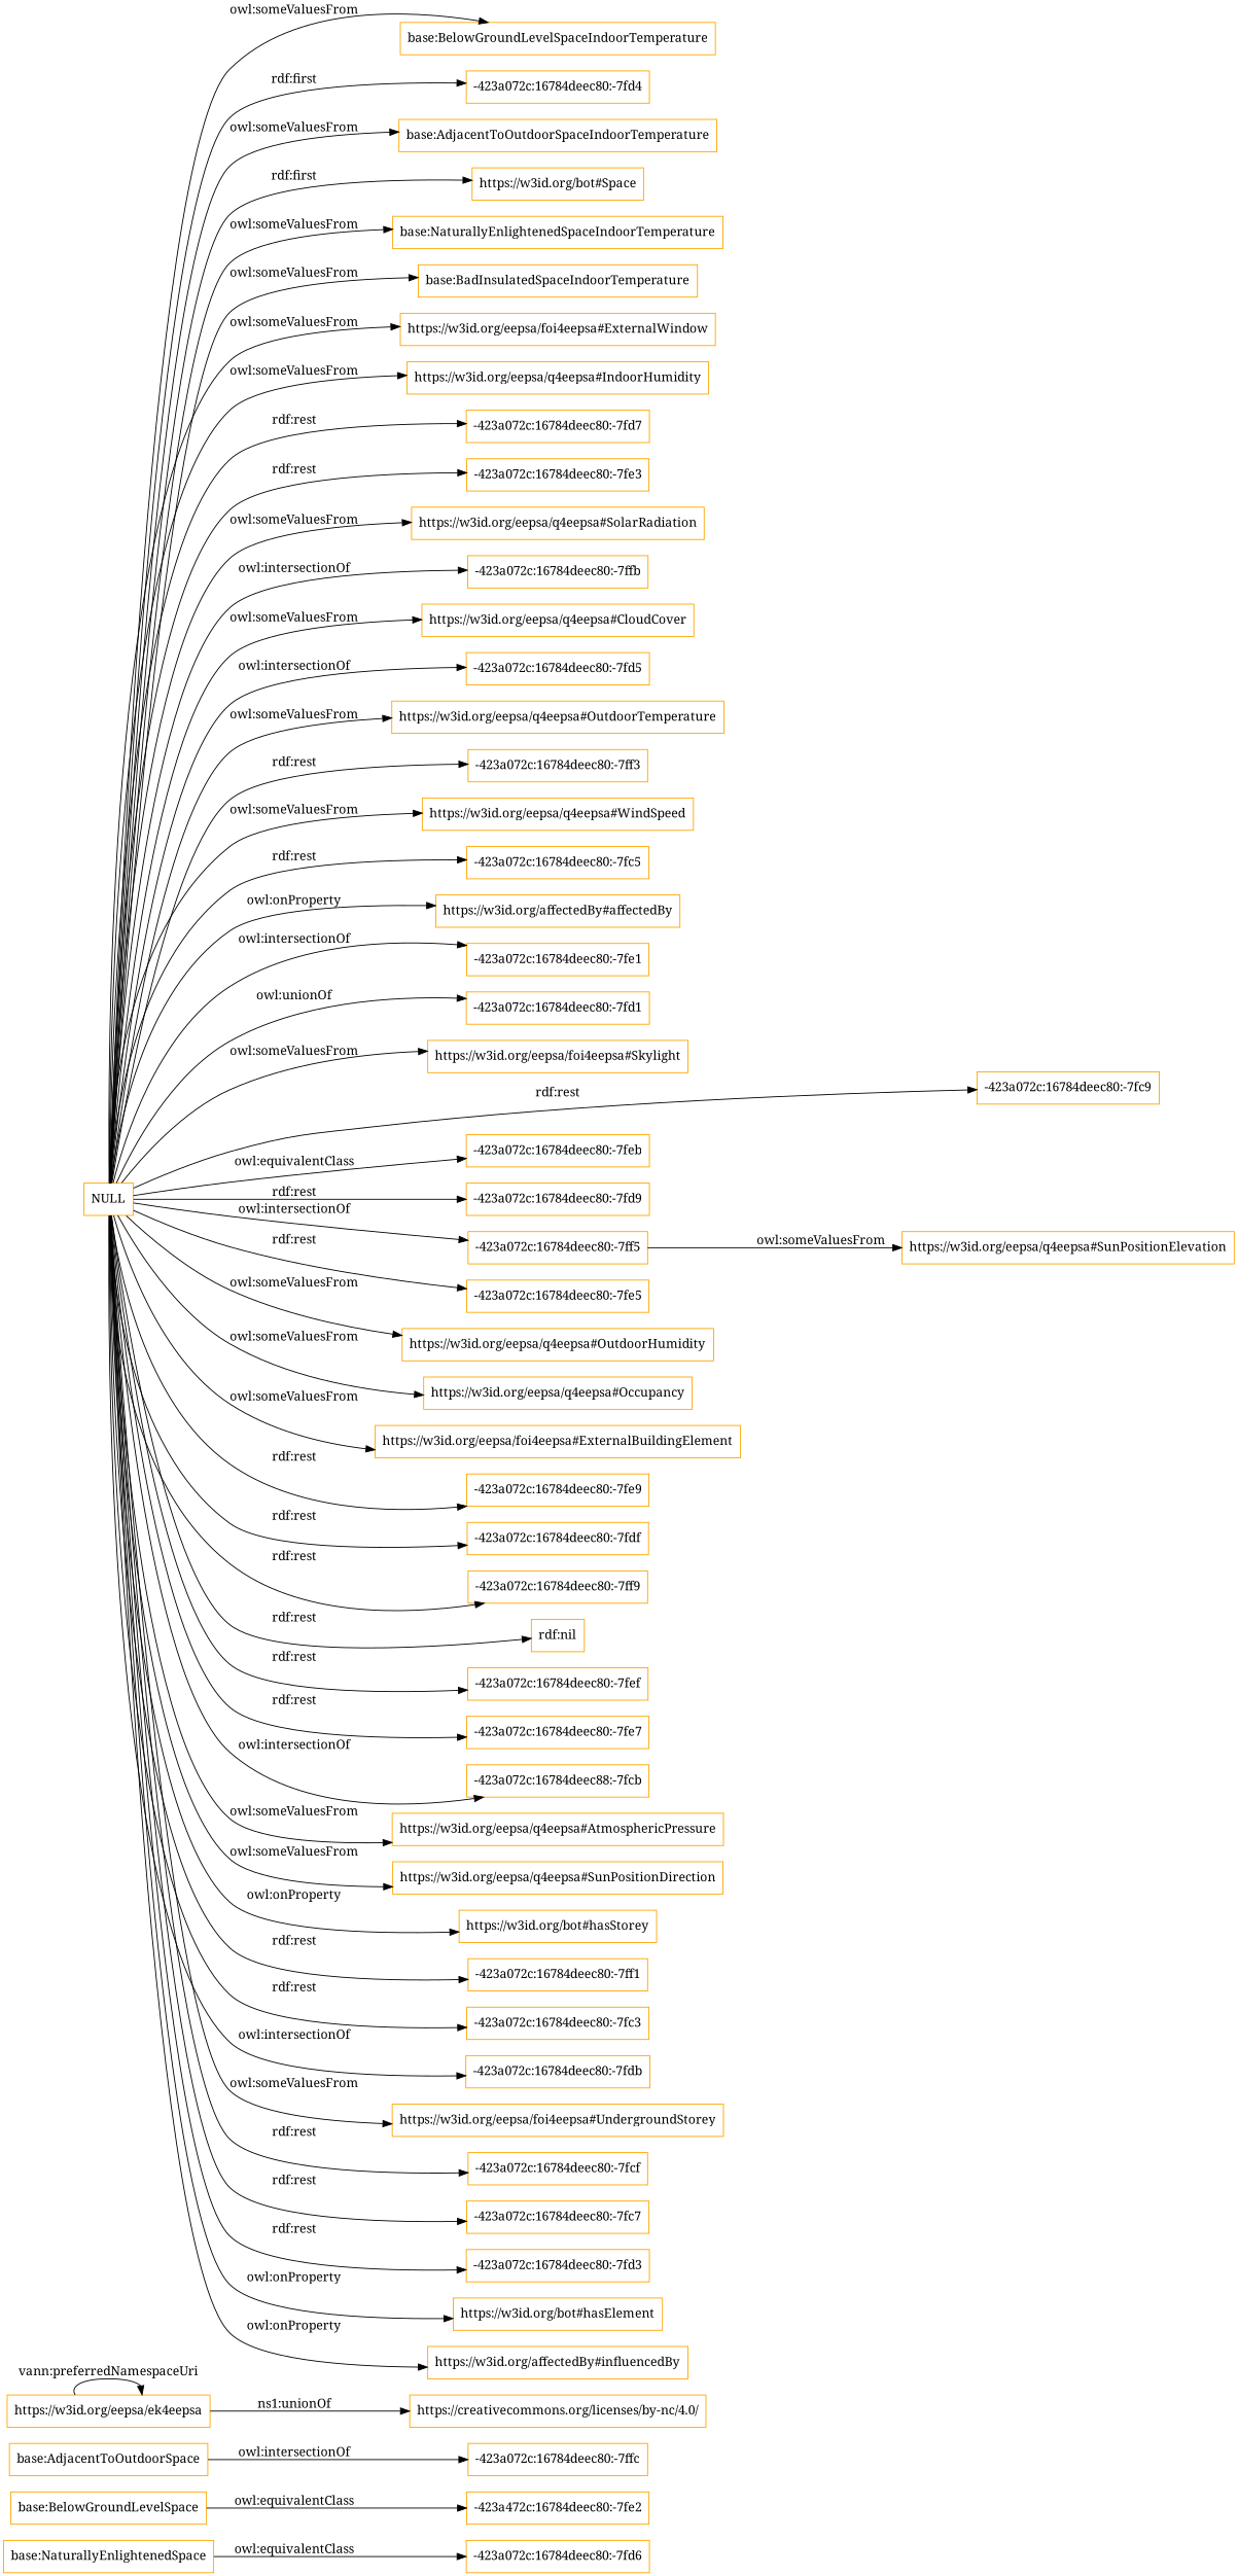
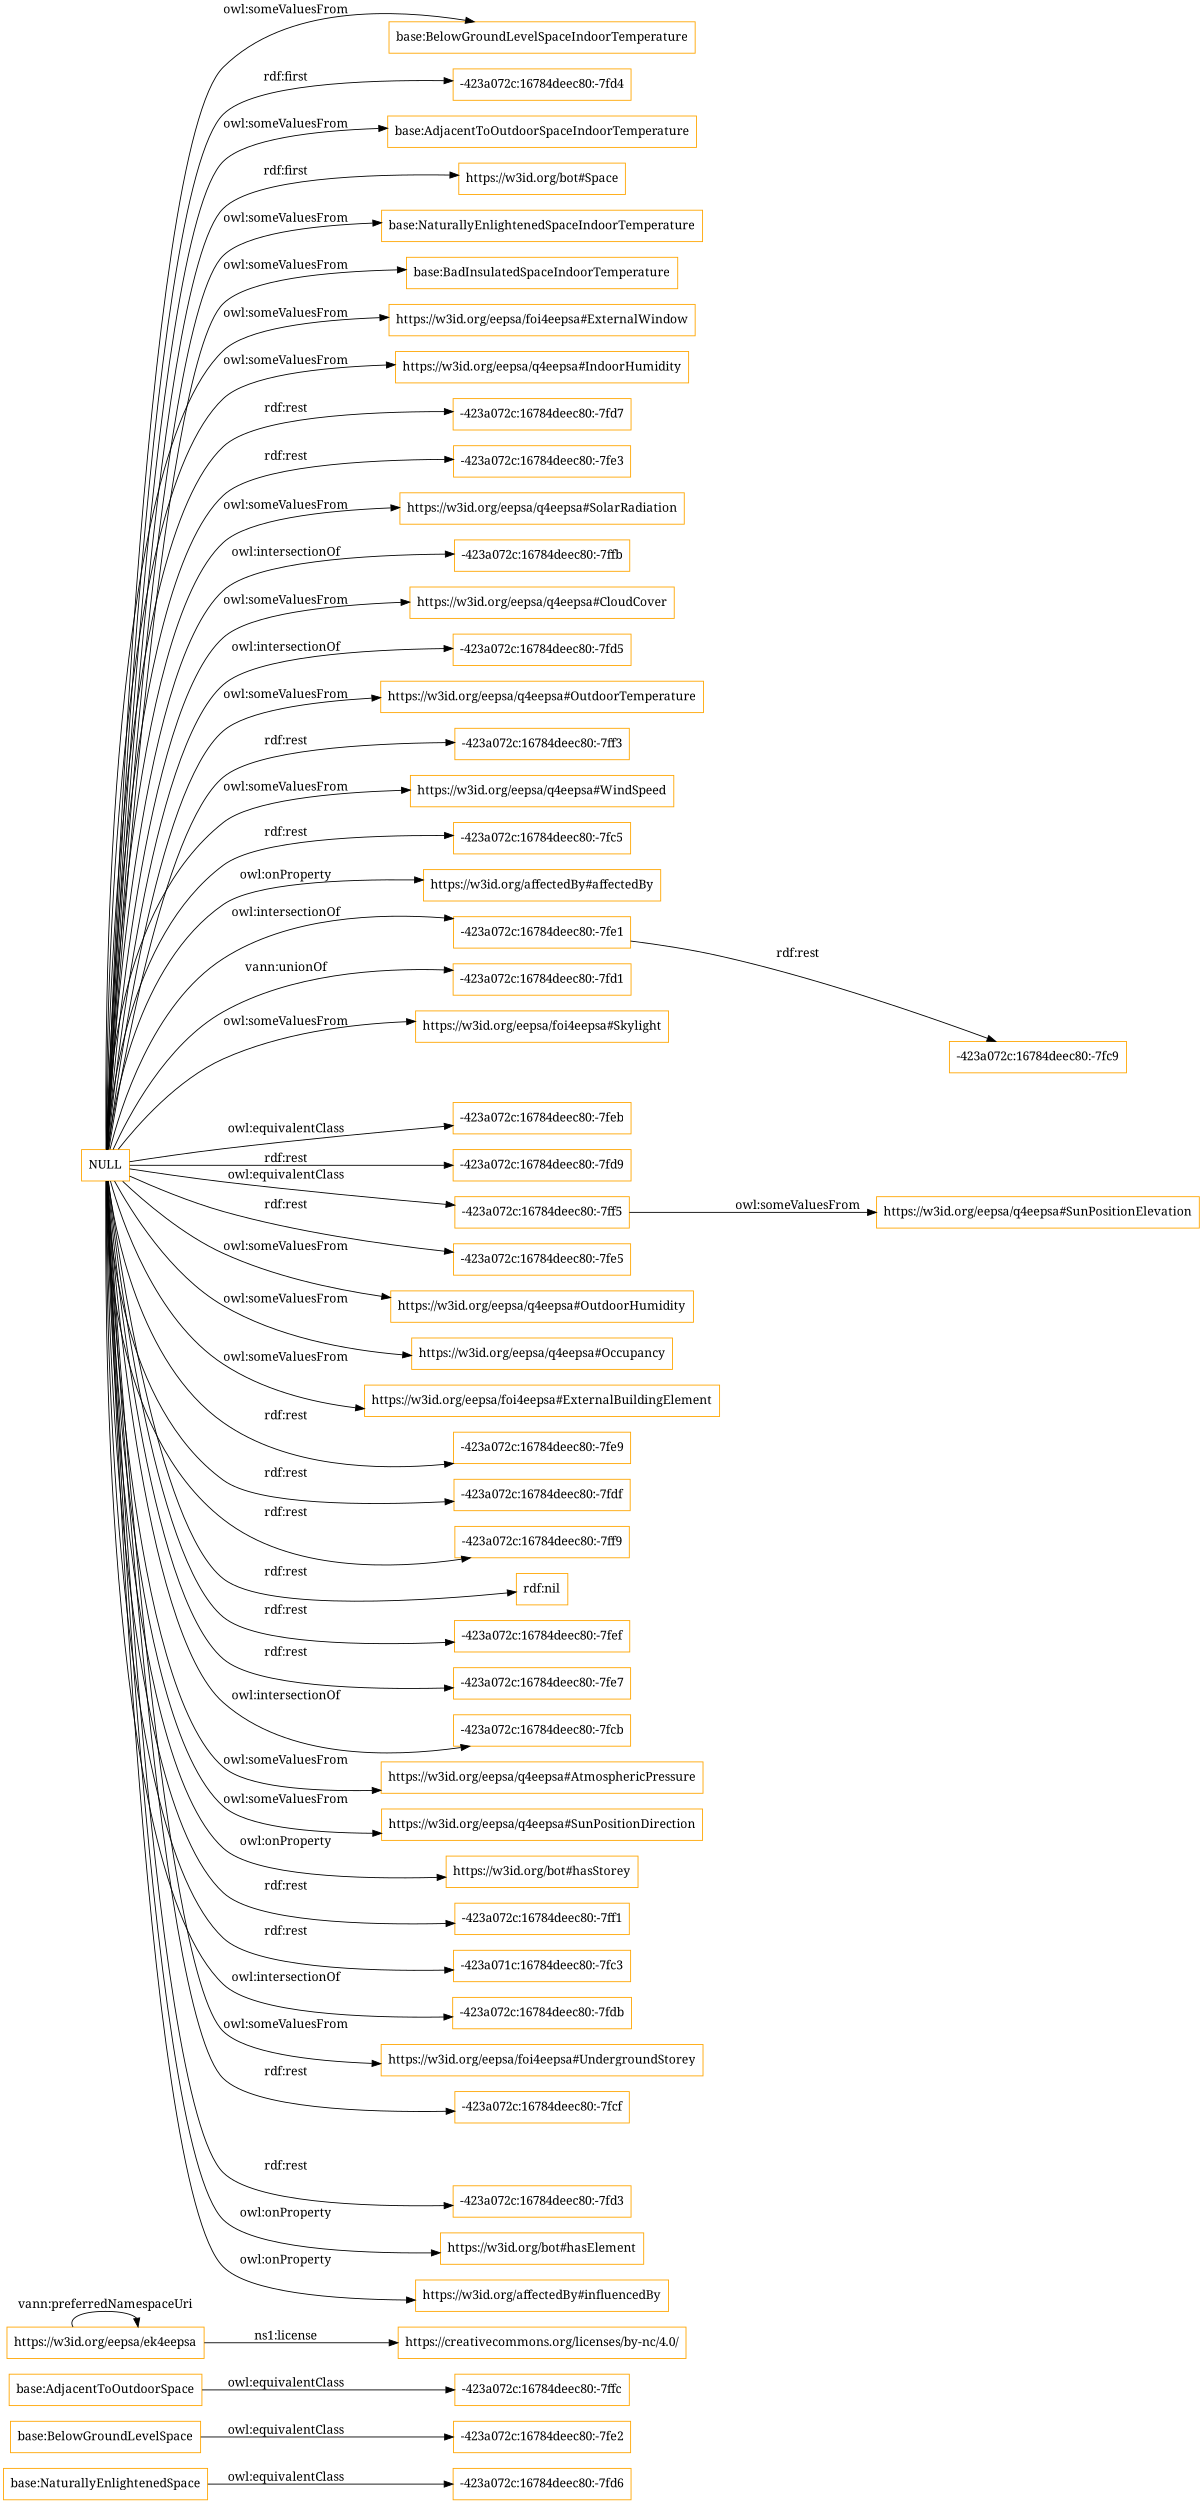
  digraph {
    fontname="Noto Serif"
    rankdir=LR
    node [color=orange fontname="Noto Serif" shape=rectangle]
    edge [fontname="Noto Serif"]
    "base:NaturallyEnlightenedSpace"
    "-423a072c:16784deec80:-7fd6"
    "base:BelowGroundLevelSpace"
-   "-423a072c:16784deec80:-7fe2" [label="-423a472c:16784deec80:-7fe2"]
+   "-423a072c:16784deec80:-7fe2"
    "base:AdjacentToOutdoorSpace"
    "-423a072c:16784deec80:-7ffc"
    "https://w3id.org/eepsa/ek4eepsa"
    "https://creativecommons.org/licenses/by-nc/4.0/"
    NULL
    "base:BelowGroundLevelSpaceIndoorTemperature"
    "-423a072c:16784deec80:-7fd4"
    "base:AdjacentToOutdoorSpaceIndoorTemperature"
    "https://w3id.org/bot#Space"
    "base:NaturallyEnlightenedSpaceIndoorTemperature"
    "base:BadInsulatedSpaceIndoorTemperature"
    "https://w3id.org/eepsa/foi4eepsa#ExternalWindow"
    "https://w3id.org/eepsa/q4eepsa#IndoorHumidity"
    "-423a072c:16784deec80:-7fd7"
    "-423a072c:16784deec80:-7fe3"
    "https://w3id.org/eepsa/q4eepsa#SolarRadiation"
    "-423a072c:16784deec80:-7ffb"
    "https://w3id.org/eepsa/q4eepsa#CloudCover"
    "-423a072c:16784deec80:-7fd5"
    "https://w3id.org/eepsa/q4eepsa#OutdoorTemperature"
    "-423a072c:16784deec80:-7ff3"
    "https://w3id.org/eepsa/q4eepsa#WindSpeed"
    "-423a072c:16784deec80:-7fc5"
    "https://w3id.org/affectedBy#affectedBy"
    "-423a072c:16784deec80:-7fc9"
    "-423a072c:16784deec80:-7fd1"
    "https://w3id.org/eepsa/foi4eepsa#Skylight"
    "-423a072c:16784deec80:-7ff5"
    "-423a072c:16784deec80:-7feb"
    "-423a072c:16784deec80:-7fd9"
    "-423a072c:16784deec80:-7fe1"
    "-423a072c:16784deec80:-7fe5"
    "https://w3id.org/eepsa/q4eepsa#OutdoorHumidity"
    "https://w3id.org/eepsa/q4eepsa#Occupancy"
    "https://w3id.org/eepsa/foi4eepsa#ExternalBuildingElement"
    "-423a072c:16784deec80:-7fe9"
    "-423a072c:16784deec80:-7fdf"
    "-423a072c:16784deec80:-7ff9"
    "rdf:nil"
    "-423a072c:16784deec80:-7fef"
    "-423a072c:16784deec80:-7fe7"
-   "-423a072c:16784deec80:-7fcb" [label="-423a072c:16784deec88:-7fcb"]
+   "-423a072c:16784deec80:-7fcb"
    "https://w3id.org/eepsa/q4eepsa#AtmosphericPressure"
    "https://w3id.org/eepsa/q4eepsa#SunPositionDirection"
    "https://w3id.org/bot#hasStorey"
    "-423a072c:16784deec80:-7ff1"
-   "-423a072c:16784deec80:-7fc3"
+   "-423a072c:16784deec80:-7fc3" [label="-423a071c:16784deec80:-7fc3"]
    "-423a072c:16784deec80:-7fdb"
    "https://w3id.org/eepsa/foi4eepsa#UndergroundStorey"
    "-423a072c:16784deec80:-7fcf"
-   "-423a072c:16784deec80:-7fc7"
    "-423a072c:16784deec80:-7fd3"
    "https://w3id.org/bot#hasElement"
    "https://w3id.org/affectedBy#influencedBy"
    "https://w3id.org/eepsa/q4eepsa#SunPositionElevation"
    "base:NaturallyEnlightenedSpace" -> "-423a072c:16784deec80:-7fd6" [label="owl:equivalentClass"]
    "base:BelowGroundLevelSpace" -> "-423a072c:16784deec80:-7fe2" [label="owl:equivalentClass"]
-   "base:AdjacentToOutdoorSpace" -> "-423a072c:16784deec80:-7ffc" [label="owl:intersectionOf"]
+   "base:AdjacentToOutdoorSpace" -> "-423a072c:16784deec80:-7ffc" [label="owl:equivalentClass"]
    "https://w3id.org/eepsa/ek4eepsa" -> "https://w3id.org/eepsa/ek4eepsa" [label="vann:preferredNamespaceUri"]
-   "https://w3id.org/eepsa/ek4eepsa" -> "https://creativecommons.org/licenses/by-nc/4.0/" [label="ns1:unionOf"]
+   "https://w3id.org/eepsa/ek4eepsa" -> "https://creativecommons.org/licenses/by-nc/4.0/" [label="ns1:license"]
    NULL -> "base:BelowGroundLevelSpaceIndoorTemperature" [label="owl:someValuesFrom"]
    NULL -> "-423a072c:16784deec80:-7fd4" [label="rdf:first"]
    NULL -> "base:AdjacentToOutdoorSpaceIndoorTemperature" [label="owl:someValuesFrom"]
    NULL -> "https://w3id.org/bot#Space" [label="rdf:first"]
    NULL -> "base:NaturallyEnlightenedSpaceIndoorTemperature" [label="owl:someValuesFrom"]
    NULL -> "base:BadInsulatedSpaceIndoorTemperature" [label="owl:someValuesFrom"]
    NULL -> "https://w3id.org/eepsa/foi4eepsa#ExternalWindow" [label="owl:someValuesFrom"]
    NULL -> "https://w3id.org/eepsa/q4eepsa#IndoorHumidity" [label="owl:someValuesFrom"]
    NULL -> "-423a072c:16784deec80:-7fd7" [label="rdf:rest"]
    NULL -> "-423a072c:16784deec80:-7fe3" [label="rdf:rest"]
    NULL -> "https://w3id.org/eepsa/q4eepsa#SolarRadiation" [label="owl:someValuesFrom"]
    NULL -> "-423a072c:16784deec80:-7ffb" [label="owl:intersectionOf"]
    NULL -> "https://w3id.org/eepsa/q4eepsa#CloudCover" [label="owl:someValuesFrom"]
    NULL -> "-423a072c:16784deec80:-7fd5" [label="owl:intersectionOf"]
    NULL -> "https://w3id.org/eepsa/q4eepsa#OutdoorTemperature" [label="owl:someValuesFrom"]
    NULL -> "-423a072c:16784deec80:-7ff3" [label="rdf:rest"]
    NULL -> "https://w3id.org/eepsa/q4eepsa#WindSpeed" [label="owl:someValuesFrom"]
    NULL -> "-423a072c:16784deec80:-7fc5" [label="rdf:rest"]
    NULL -> "https://w3id.org/affectedBy#affectedBy" [label="owl:onProperty"]
-   NULL -> "-423a072c:16784deec80:-7fc9" [label="rdf:rest"]
-   NULL -> "-423a072c:16784deec80:-7fd1" [label="owl:unionOf"]
+   "-423a072c:16784deec80:-7fe1" -> "-423a072c:16784deec80:-7fc9" [label="rdf:rest"]
+   NULL -> "-423a072c:16784deec80:-7fd1" [label="vann:unionOf"]
    NULL -> "https://w3id.org/eepsa/foi4eepsa#Skylight" [label="owl:someValuesFrom"]
-   NULL -> "-423a072c:16784deec80:-7ff5" [label="owl:intersectionOf"]
+   NULL -> "-423a072c:16784deec80:-7ff5" [label="owl:equivalentClass"]
    NULL -> "-423a072c:16784deec80:-7feb" [label="owl:equivalentClass"]
    NULL -> "-423a072c:16784deec80:-7fd9" [label="rdf:rest"]
    NULL -> "-423a072c:16784deec80:-7fe1" [label="owl:intersectionOf"]
    NULL -> "-423a072c:16784deec80:-7fe5" [label="rdf:rest"]
    NULL -> "https://w3id.org/eepsa/q4eepsa#OutdoorHumidity" [label="owl:someValuesFrom"]
    NULL -> "https://w3id.org/eepsa/q4eepsa#Occupancy" [label="owl:someValuesFrom"]
    NULL -> "https://w3id.org/eepsa/foi4eepsa#ExternalBuildingElement" [label="owl:someValuesFrom"]
    NULL -> "-423a072c:16784deec80:-7fe9" [label="rdf:rest"]
    NULL -> "-423a072c:16784deec80:-7fdf" [label="rdf:rest"]
    NULL -> "-423a072c:16784deec80:-7ff9" [label="rdf:rest"]
    NULL -> "rdf:nil" [label="rdf:rest"]
    NULL -> "-423a072c:16784deec80:-7fef" [label="rdf:rest"]
    NULL -> "-423a072c:16784deec80:-7fe7" [label="rdf:rest"]
    NULL -> "-423a072c:16784deec80:-7fcb" [label="owl:intersectionOf"]
    NULL -> "https://w3id.org/eepsa/q4eepsa#AtmosphericPressure" [label="owl:someValuesFrom"]
    NULL -> "https://w3id.org/eepsa/q4eepsa#SunPositionDirection" [label="owl:someValuesFrom"]
    NULL -> "https://w3id.org/bot#hasStorey" [label="owl:onProperty"]
    NULL -> "-423a072c:16784deec80:-7ff1" [label="rdf:rest"]
    NULL -> "-423a072c:16784deec80:-7fc3" [label="rdf:rest"]
    NULL -> "-423a072c:16784deec80:-7fdb" [label="owl:intersectionOf"]
    NULL -> "https://w3id.org/eepsa/foi4eepsa#UndergroundStorey" [label="owl:someValuesFrom"]
    NULL -> "-423a072c:16784deec80:-7fcf" [label="rdf:rest"]
-   NULL -> "-423a072c:16784deec80:-7fc7" [label="rdf:rest"]
    NULL -> "-423a072c:16784deec80:-7fd3" [label="rdf:rest"]
    NULL -> "https://w3id.org/bot#hasElement" [label="owl:onProperty"]
    NULL -> "https://w3id.org/affectedBy#influencedBy" [label="owl:onProperty"]
    "-423a072c:16784deec80:-7ff5" -> "https://w3id.org/eepsa/q4eepsa#SunPositionElevation" [label="owl:someValuesFrom"]
  }
